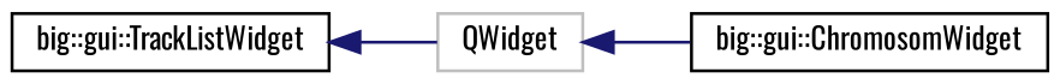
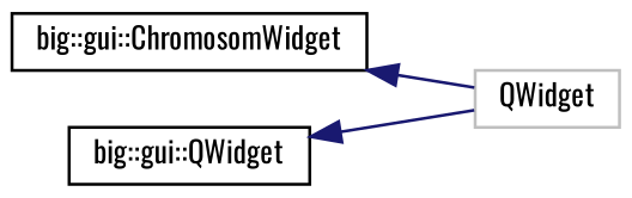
  digraph {
    fontname=Oswald
    rankdir=LR
    node [color=black fillcolor=white fontname=Oswald fontsize=10 shape=record style=filled]
    edge [color=midnightblue dir=back fontname=Oswald fontsize=10 labelfontname=Helvetica labelfontsize=10 style=solid]
    n1 [color=grey75 height=0.2 label=QWidget width=0.4]
    n2 [height=0.2 label="big::gui::ChromosomWidget" width=0.4]
-   n3 [height=0.2 label="big::gui::TrackListWidget" width=0.4]
-   n1 -> n2
+   n3 [height=0.2 label="big::gui::QWidget" width=0.4]
+   n2 -> n1
    n3 -> n1
  }
